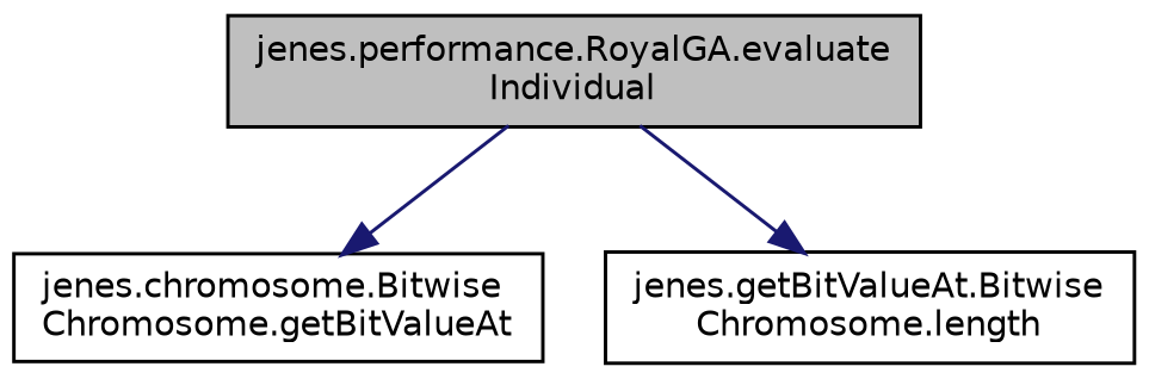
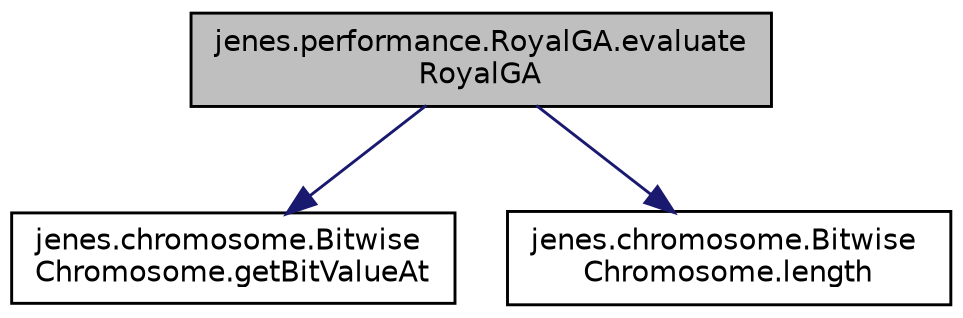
  digraph {
    rankdir=TB
    node [color=black fillcolor=white fontname=Helvetica fontsize=10 shape=record style=filled]
    edge [color=midnightblue fontname=Helvetica fontsize=10 labelfontname=Helvetica labelfontsize=10 style=solid]
-   n1 [fillcolor=grey75 fontcolor=black height=0.2 label="jenes.performance.RoyalGA.evaluate\lIndividual" width=0.4]
+   n1 [fillcolor=grey75 fontcolor=black height=0.2 label="jenes.performance.RoyalGA.evaluate\lRoyalGA" width=0.4]
    n2 [height=0.2 label="jenes.chromosome.Bitwise\lChromosome.getBitValueAt" width=0.4]
-   n3 [height=0.2 label="jenes.getBitValueAt.Bitwise\lChromosome.length" width=0.4]
+   n3 [height=0.2 label="jenes.chromosome.Bitwise\lChromosome.length" width=0.4]
    n1 -> n2
    n1 -> n3
  }
